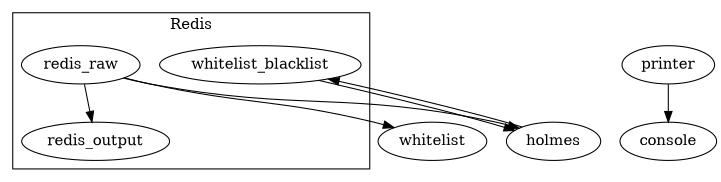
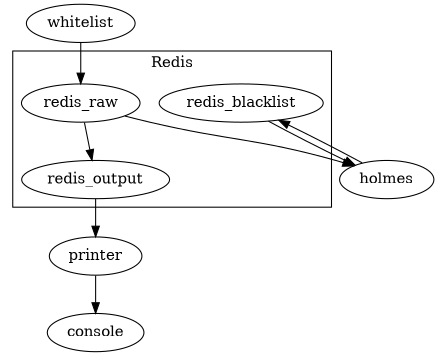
  digraph {
    redis_raw
-   redis_blacklist [label=whitelist_blacklist]
+   redis_blacklist
    redis_output
    holmes
    printer
    console
    n7 [label=whitelist]
    subgraph cluster_1 {
      label=Redis
      redis_raw
      redis_blacklist
      redis_output
    }
    redis_raw -> redis_output
    redis_raw -> holmes
    redis_blacklist -> holmes
+   redis_output -> printer
    holmes -> redis_blacklist
    printer -> console
-   redis_raw -> n7
+   n7 -> redis_raw
  }
